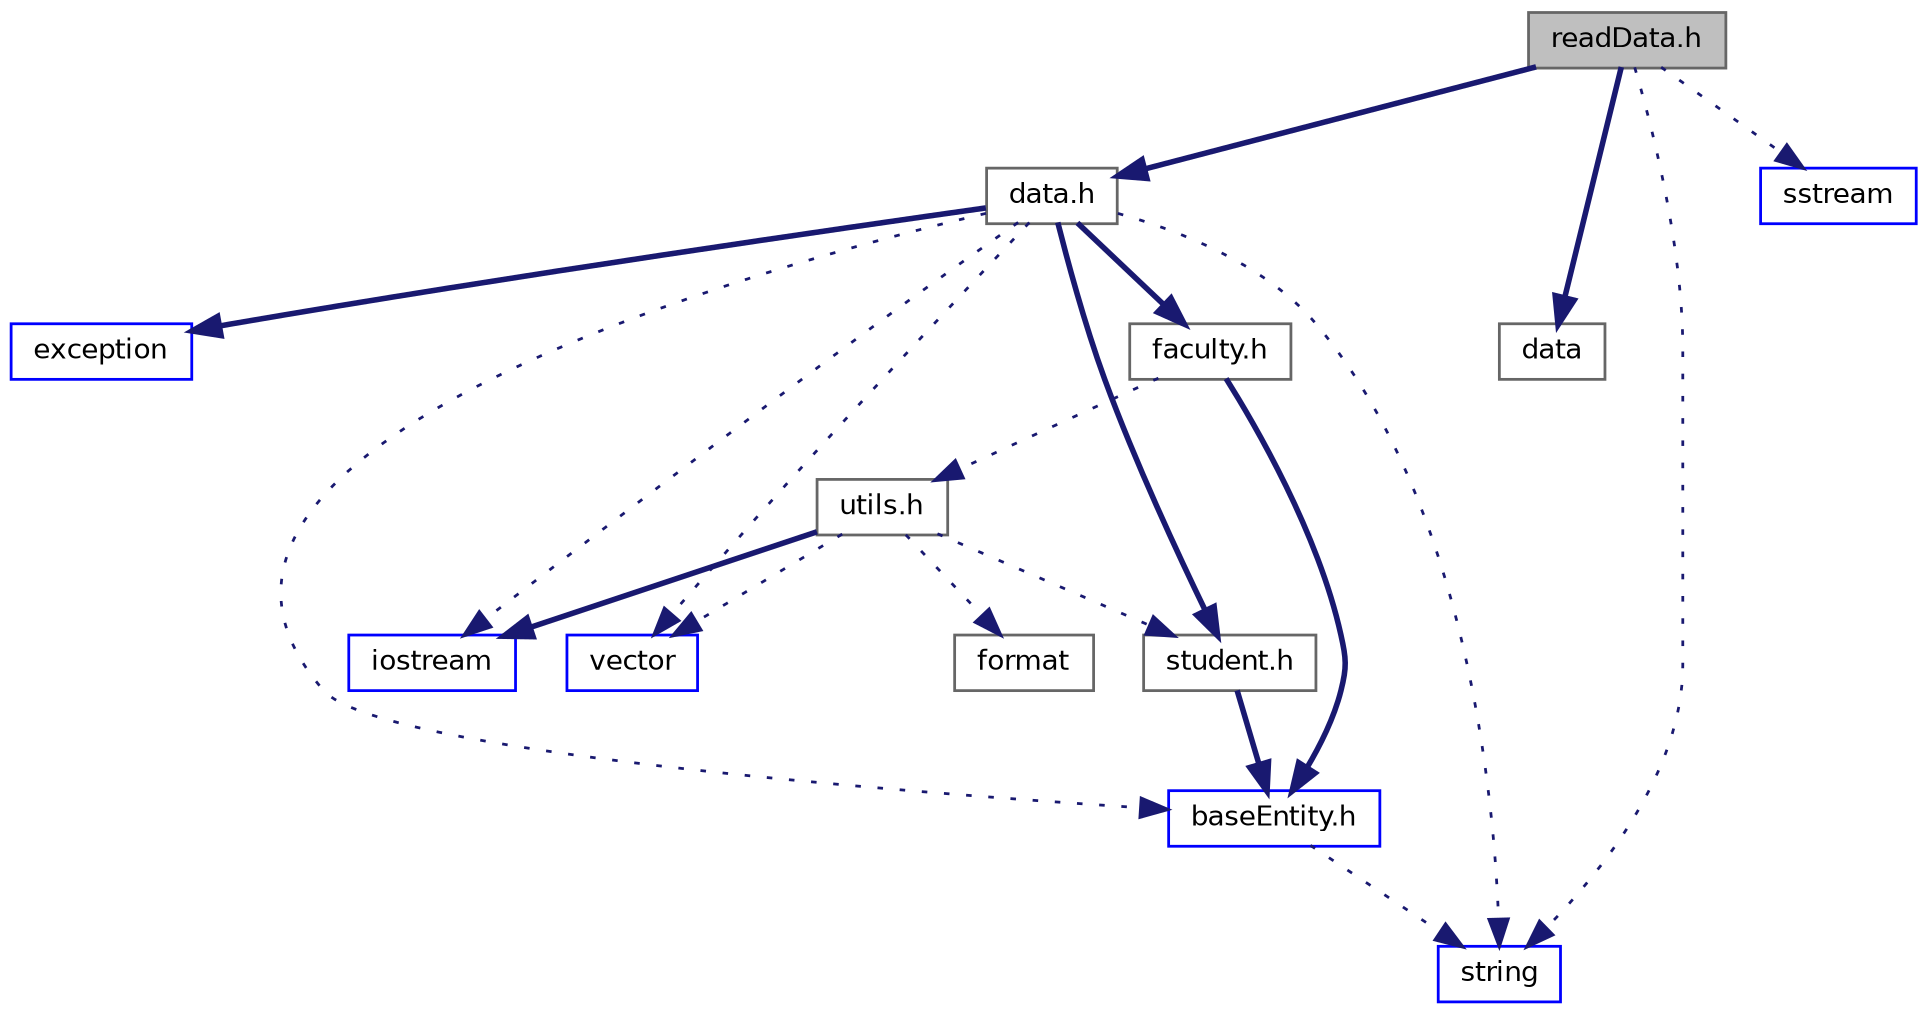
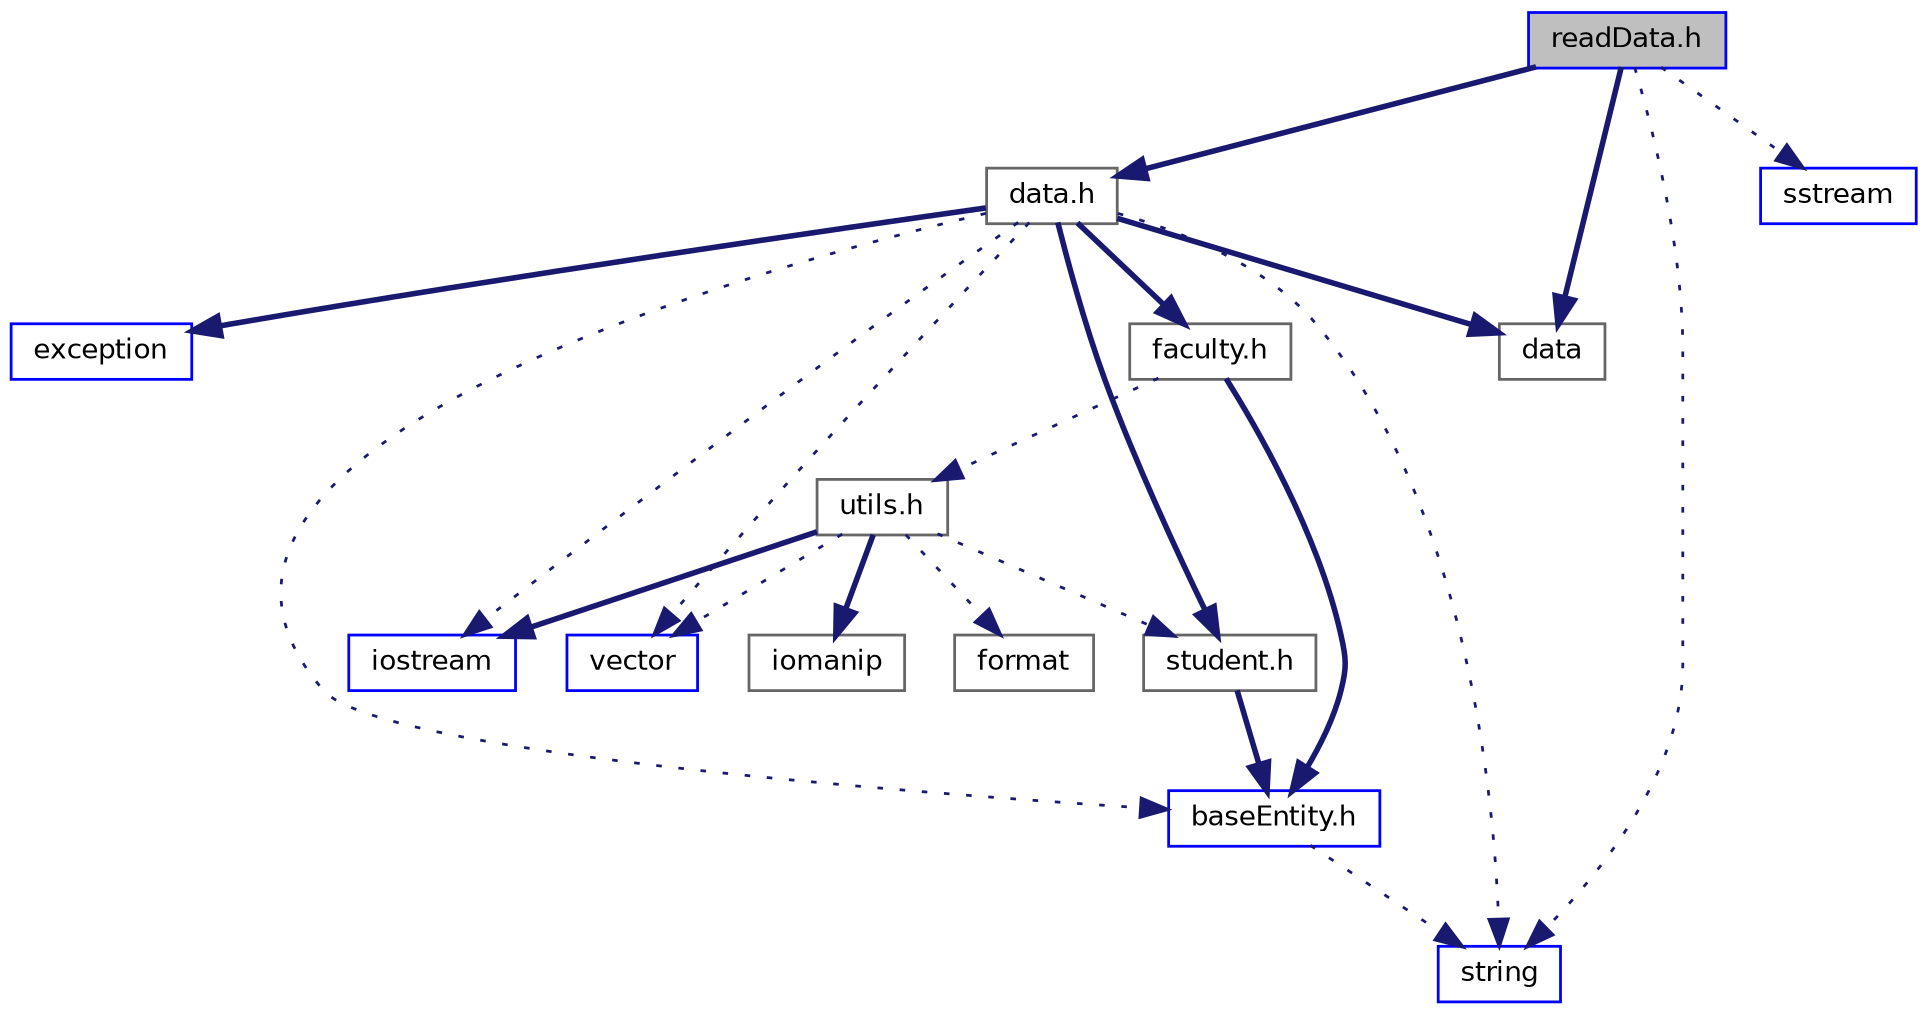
  digraph {
    node [color=blue fillcolor=white fontname=Helvetica fontsize=10 shape=record style=filled]
    edge [color=midnightblue fontname=Helvetica fontsize=10 labelfontname=Helvetica labelfontsize=10 style=dotted]
-   n1 [color=gray40 fillcolor=grey75 fontcolor=black height=0.2 label="readData.h" width=0.4]
+   n1 [fillcolor=grey75 fontcolor=black height=0.2 label="readData.h" width=0.4]
    n2 [color=gray40 height=0.2 label="data.h" width=0.4]
    n3 [height=0.2 label=string width=0.4]
    n4 [color=gray40 height=0.2 label=data width=0.4]
    n5 [height=0.2 label=sstream width=0.4]
    n6 [height=0.2 label=vector width=0.4]
    n7 [color=gray40 height=0.2 label="student.h" width=0.4]
    n8 [height=0.2 label="baseEntity.h" width=0.4]
    n9 [color=gray40 height=0.2 label="faculty.h" width=0.4]
    n10 [height=0.2 label=iostream width=0.4]
    n11 [height=0.2 label=exception width=0.4]
    n12 [color=gray40 height=0.2 label="utils.h" width=0.4]
    n13 [color=gray40 height=0.2 label=format width=0.4]
+   n14 [color=gray40 height=0.2 label=iomanip width=0.4]
    n1 -> n2 [style=bold]
    n1 -> n3
    n1 -> n4 [style=bold]
    n1 -> n5
    n2 -> n3
+   n2 -> n4 [style=bold]
    n2 -> n6
    n2 -> n7 [style=bold]
    n2 -> n8
    n2 -> n9 [style=bold]
    n2 -> n10
    n2 -> n11 [style=bold]
    n7 -> n8 [style=bold]
    n8 -> n3
    n9 -> n8 [style=bold]
    n9 -> n12
    n12 -> n6
    n12 -> n7
    n12 -> n10 [style=bold]
    n12 -> n13
+   n12 -> n14 [style=bold]
  }
